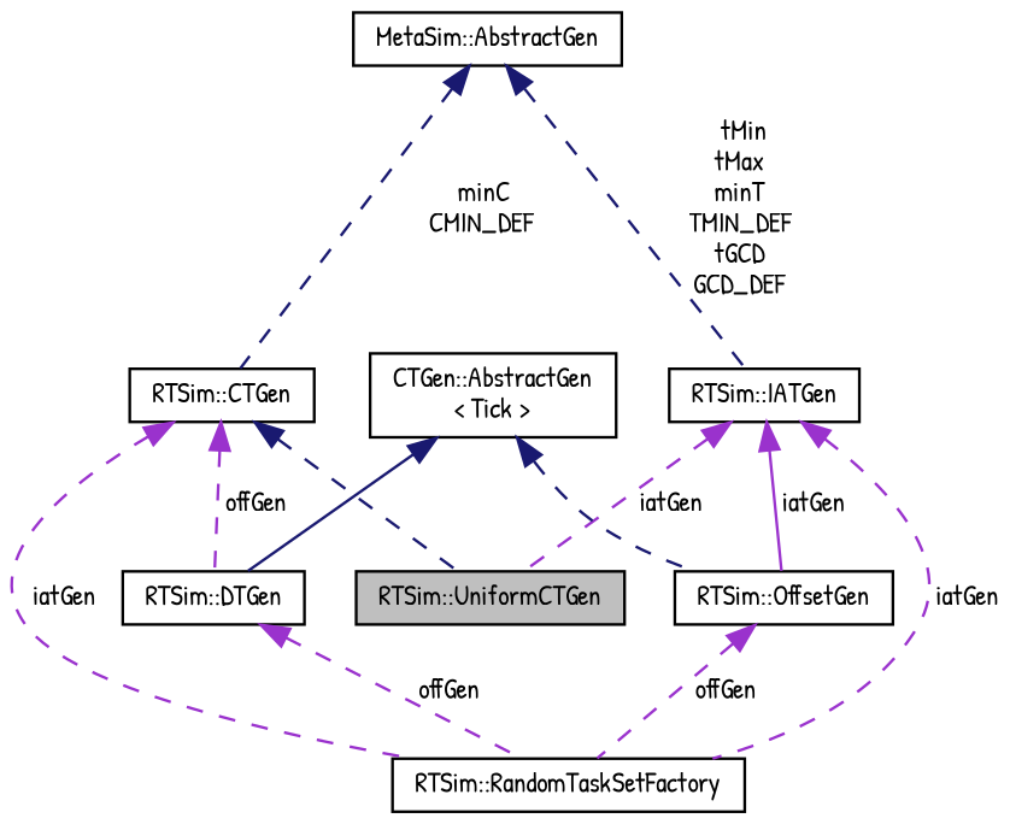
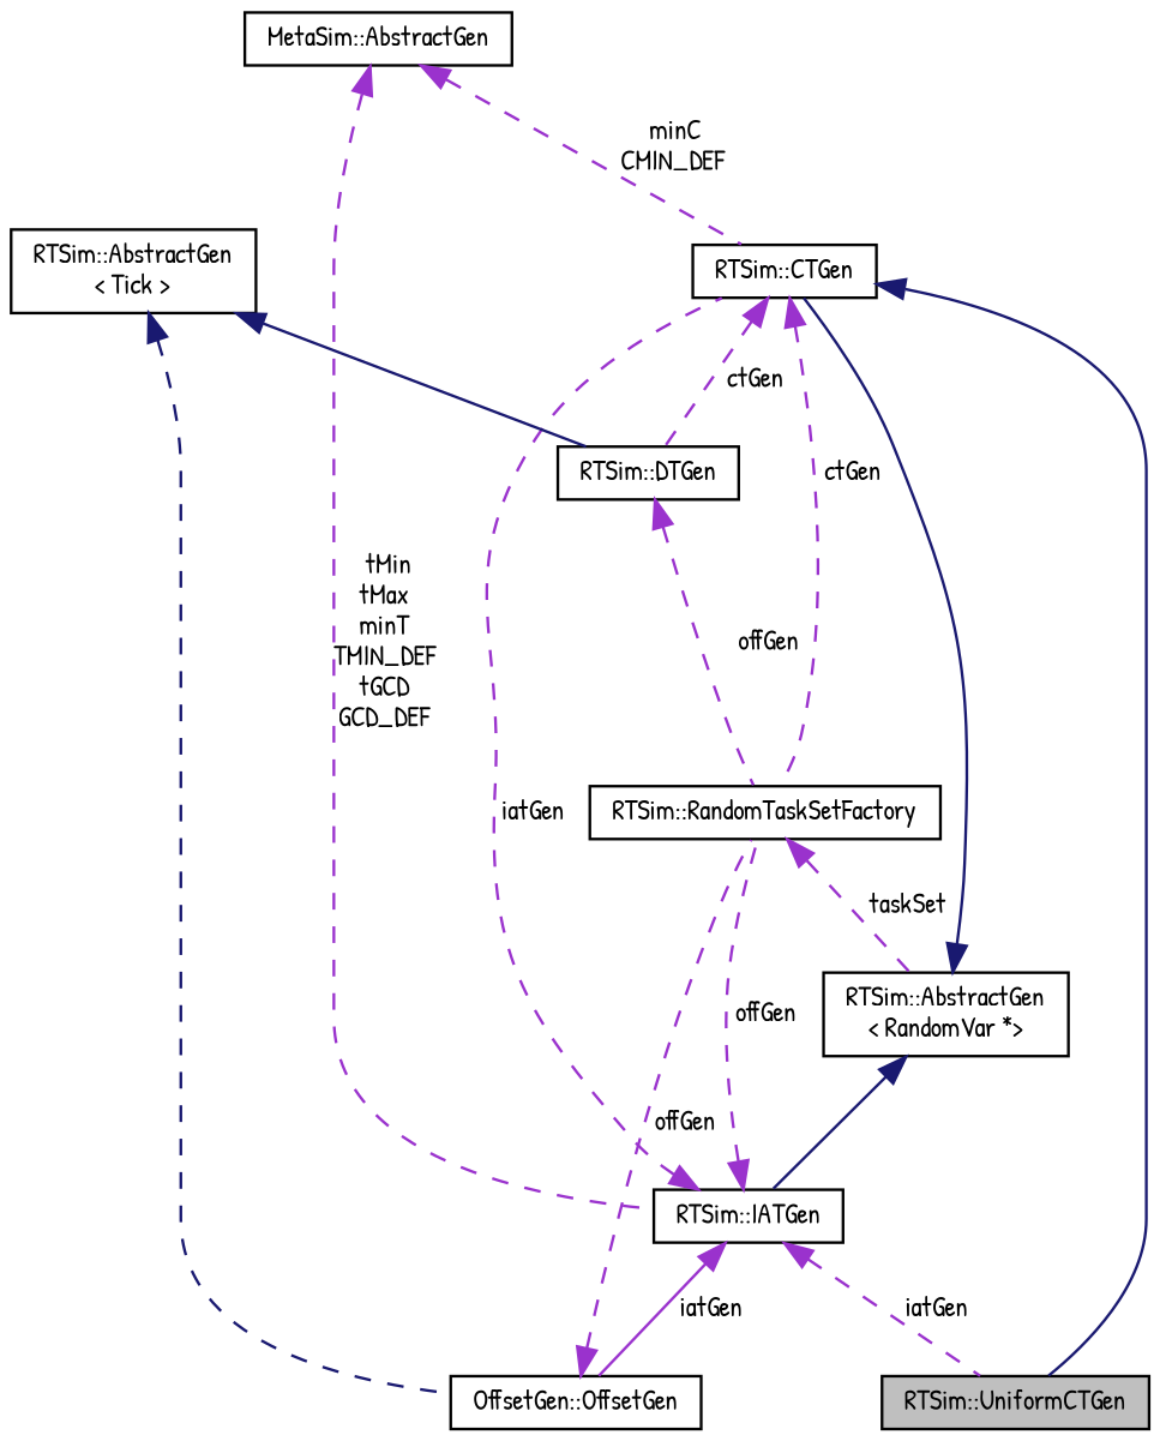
  digraph {
    fontname="Patrick Hand"
    node [color=black fillcolor=white fontname="Patrick Hand" fontsize=10 shape=record style=filled]
    edge [color=darkorchid3 dir=back fontname="Patrick Hand" fontsize=10 labelfontname=Helvetica labelfontsize=10 style=dashed]
    n1 [fillcolor=grey75 fontcolor=black height=0.2 label="RTSim::UniformCTGen" width=0.4]
    n2 [height=0.2 label="RTSim::CTGen" width=0.4]
    n3 [height=0.2 label="RTSim::RandomTaskSetFactory" width=0.4]
    n4 [height=0.2 label="RTSim::DTGen" width=0.4]
+   n5 [height=0.2 label="RTSim::AbstractGen\l\< RandomVar *\>" width=0.4]
    n6 [height=0.2 label="RTSim::IATGen" width=0.4]
-   n7 [height=0.2 label="RTSim::OffsetGen" width=0.4]
-   n8 [height=0.2 label="CTGen::AbstractGen\l\< Tick \>" width=0.4]
+   n7 [height=0.2 label="OffsetGen::OffsetGen" width=0.4]
+   n8 [height=0.2 label="RTSim::AbstractGen\l\< Tick \>" width=0.4]
    n9 [height=0.2 label="MetaSim::AbstractGen" width=0.4]
-   n2 -> n1 [color=midnightblue]
-   n2 -> n3 [label=" iatGen"]
-   n2 -> n4 [label=" offGen"]
+   n2 -> n1 [color=midnightblue style=solid]
+   n2 -> n3 [label=" ctGen"]
+   n2 -> n4 [label=" ctGen"]
+   n3 -> n5 [label=" taskSet"]
    n4 -> n3 [label=" offGen"]
+   n5 -> n2 [color=midnightblue style=solid]
+   n5 -> n6 [color=midnightblue style=solid]
    n6 -> n1 [label=" iatGen"]
-   n6 -> n3 [label=" iatGen"]
+   n6 -> n2 [label=" iatGen"]
+   n6 -> n3 [label=" offGen"]
    n6 -> n7 [label=" iatGen" style=solid]
    n7 -> n3 [label=" offGen"]
    n8 -> n4 [color=midnightblue style=solid]
    n8 -> n7 [color=midnightblue]
-   n9 -> n2 [color=midnightblue label=" minC\nCMIN_DEF"]
-   n9 -> n6 [color=midnightblue label=" tMin\ntMax\nminT\nTMIN_DEF\ntGCD\nGCD_DEF"]
+   n9 -> n2 [label=" minC\nCMIN_DEF"]
+   n9 -> n6 [label=" tMin\ntMax\nminT\nTMIN_DEF\ntGCD\nGCD_DEF"]
  }
